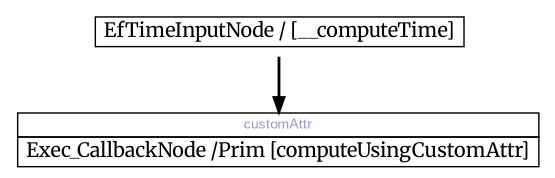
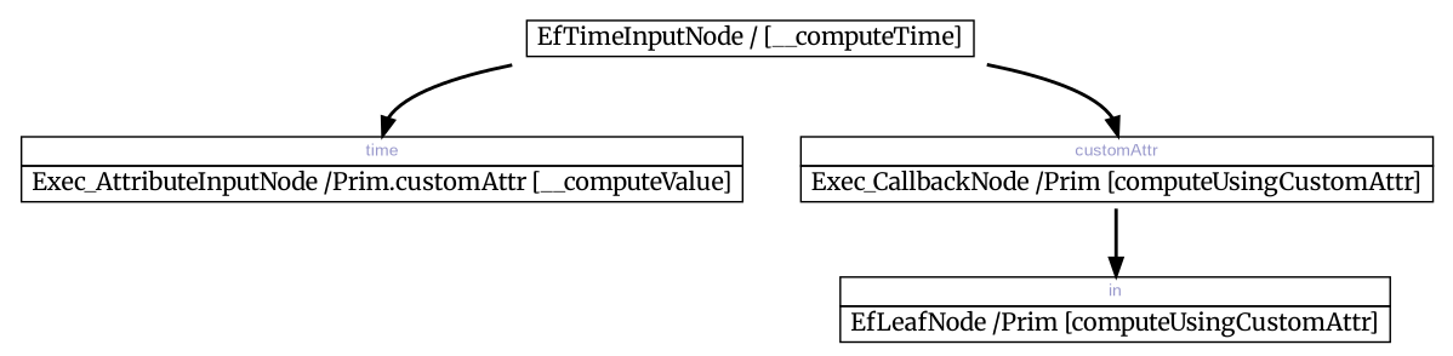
  digraph {
    fontname=Merriweather
    rankdir=TB
    node [fontname=Merriweather shape=plaintext]
    edge [fontname=Merriweather style=bold]
    n1 [label=< 		<TABLE BORDER="0" CELLBORDER="1" CELLSPACING="0"> 			<TR><TD COLSPAN="1"> EfTimeInputNode / [__computeTime] </TD></TR> 		</TABLE>>]
+   n2 [label=< 		<TABLE BORDER="0" CELLBORDER="1" CELLSPACING="0"> 			<TR><TD PORT="0x7f48cf4d8000" COLSPAN="1"><FONT POINT-SIZE="10" FACE="Arial" COLOR="#9999cc">time</FONT></TD></TR> 			<TR><TD COLSPAN="1"> Exec_AttributeInputNode /Prim.customAttr [__computeValue] </TD></TR> 		</TABLE>>]
    n3 [label=< 		<TABLE BORDER="0" CELLBORDER="1" CELLSPACING="0"> 			<TR><TD PORT="0x7f48cf4d8e70" COLSPAN="1"><FONT POINT-SIZE="10" FACE="Arial" COLOR="#9999cc">customAttr</FONT></TD></TR> 			<TR><TD COLSPAN="1"> Exec_CallbackNode /Prim [computeUsingCustomAttr] </TD></TR> 		</TABLE>>]
+   n4 [label=< 		<TABLE BORDER="0" CELLBORDER="1" CELLSPACING="0"> 			<TR><TD PORT="0x7f48cf4d8ed0" COLSPAN="1"><FONT POINT-SIZE="10" FACE="Arial" COLOR="#9999cc">in</FONT></TD></TR> 			<TR><TD COLSPAN="1"> EfLeafNode /Prim [computeUsingCustomAttr] </TD></TR> 		</TABLE>>]
+   n1 -> n2 [headport="0x7f48cf4d8000:n"]
    n1 -> n3 [headport="0x7f48cf4d8e70:n"]
+   n3 -> n4 [headport="0x7f48cf4d8ed0:n"]
  }
